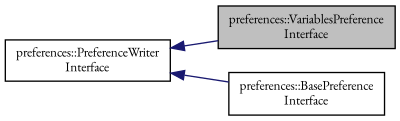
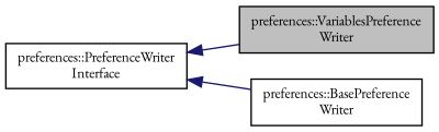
  digraph {
    fontname="EB Garamond"
    rankdir=LR
    node [color=black fillcolor=white fontname="EB Garamond" fontsize=10 shape=record style=filled]
    edge [color=midnightblue dir=back fontname="EB Garamond" fontsize=10 labelfontname=Helvetica labelfontsize=10 style=solid]
-   n1 [fillcolor=grey75 fontcolor=black height=0.2 label="preferences::VariablesPreference\lInterface" width=0.4]
-   n2 [height=0.2 label="preferences::BasePreference\lInterface" width=0.4]
+   n1 [fillcolor=grey75 fontcolor=black height=0.2 label="preferences::VariablesPreference\lWriter" width=0.4]
+   n2 [height=0.2 label="preferences::BasePreference\lWriter" width=0.4]
    n3 [height=0.2 label="preferences::PreferenceWriter\lInterface" width=0.4]
    n3 -> n1
    n3 -> n2
  }
